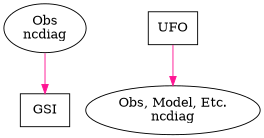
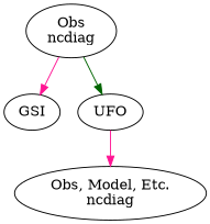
  digraph {
    rankdir=TB
    node [shape=ellipse]
    edge [color=deeppink]
    n1 [label="Obs\nncdiag"]
-   n2 [label=GSI shape=box]
-   n3 [label=UFO shape=box]
+   n2 [label=GSI]
+   n3 [label=UFO]
    n4 [label="Obs, Model, Etc.\nncdiag"]
    n1 -> n2
+   n1 -> n3 [color=darkgreen]
    n3 -> n4
  }
